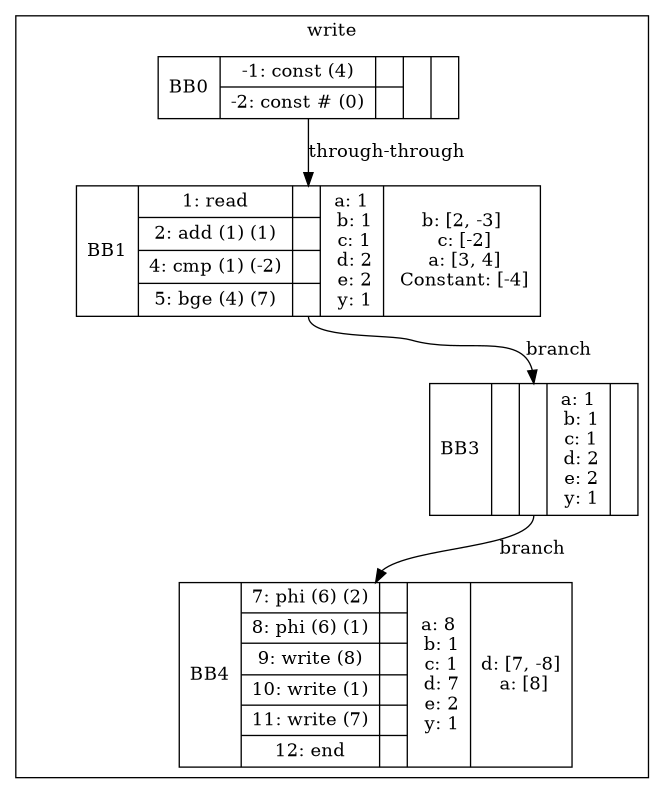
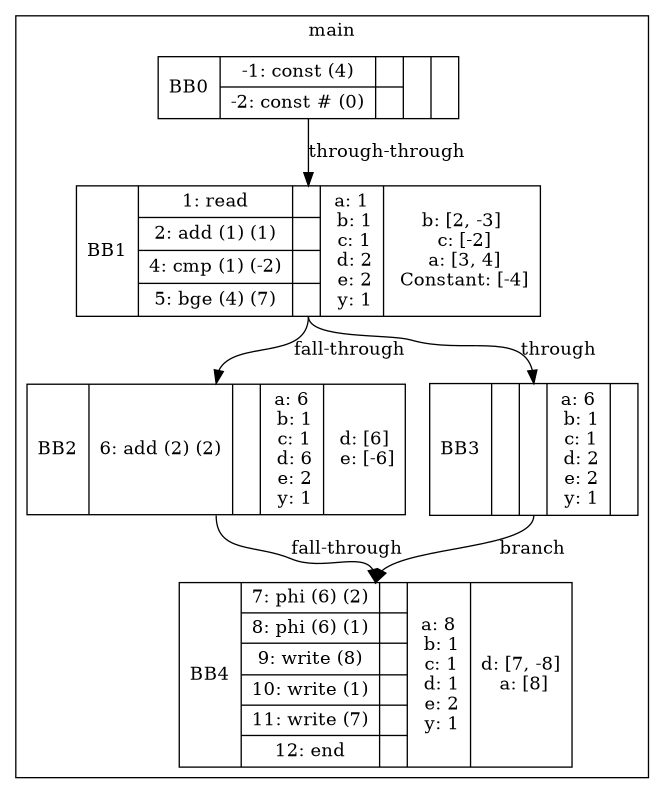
  digraph {
    node [shape=record]
    edge [headport=n tailport=s]
    n1 [label="<b>BB0|{-1: const (4) |-2: const # (0) }|{|}|{}|{}" weight=0]
    n2 [label="<b>BB1|{1: read  |2: add (1) (1)|4: cmp (1) (-2)|5: bge (4) (7)}|{|||}|{    a: 1\n    b: 1\n    c: 1\n    d: 2\n    e: 2\n    y: 1\n}|{    b: [2, -3]\n    c: [-2]\n    a: [3, 4]\n    Constant: [-4]\n}" weight=1]
-   n4 [label="<b>BB3|{}|{}|{    a: 1\n    b: 1\n    c: 1\n    d: 2\n    e: 2\n    y: 1\n}|{}" weight=3]
-   n5 [label="<b>BB4|{7: phi (6) (2)|8: phi (6) (1)|9: write (8) |10: write (1) |11: write (7) |12: end  }|{|||||}|{    a: 8\n    b: 1\n    c: 1\n    d: 7\n    e: 2\n    y: 1\n}|{    d: [7, -8]\n    a: [8]\n}" weight=4]
+   n3 [label="<b>BB2|{6: add (2) (2)}|{}|{    a: 6\n    b: 1\n    c: 1\n    d: 6\n    e: 2\n    y: 1\n}|{    d: [6]\n    e: [-6]\n}" weight=2]
+   n4 [label="<b>BB3|{}|{}|{    a: 6\n    b: 1\n    c: 1\n    d: 2\n    e: 2\n    y: 1\n}|{}" weight=3]
+   n5 [label="<b>BB4|{7: phi (6) (2)|8: phi (6) (1)|9: write (8) |10: write (1) |11: write (7) |12: end  }|{|||||}|{    a: 8\n    b: 1\n    c: 1\n    d: 1\n    e: 2\n    y: 1\n}|{    d: [7, -8]\n    a: [8]\n}" weight=4]
    subgraph cluster_1 {
-     label=write
+     label=main
      rankdir=LR
      n1
      n2
+     n3
      n4
      n5
    }
    n1 -> n2 [label="through-through"]
-   n2 -> n4 [label=branch]
+   n2 -> n3 [label="fall-through"]
+   n2 -> n4 [label=through]
+   n3 -> n5 [label="fall-through"]
    n4 -> n5 [label=branch]
  }
